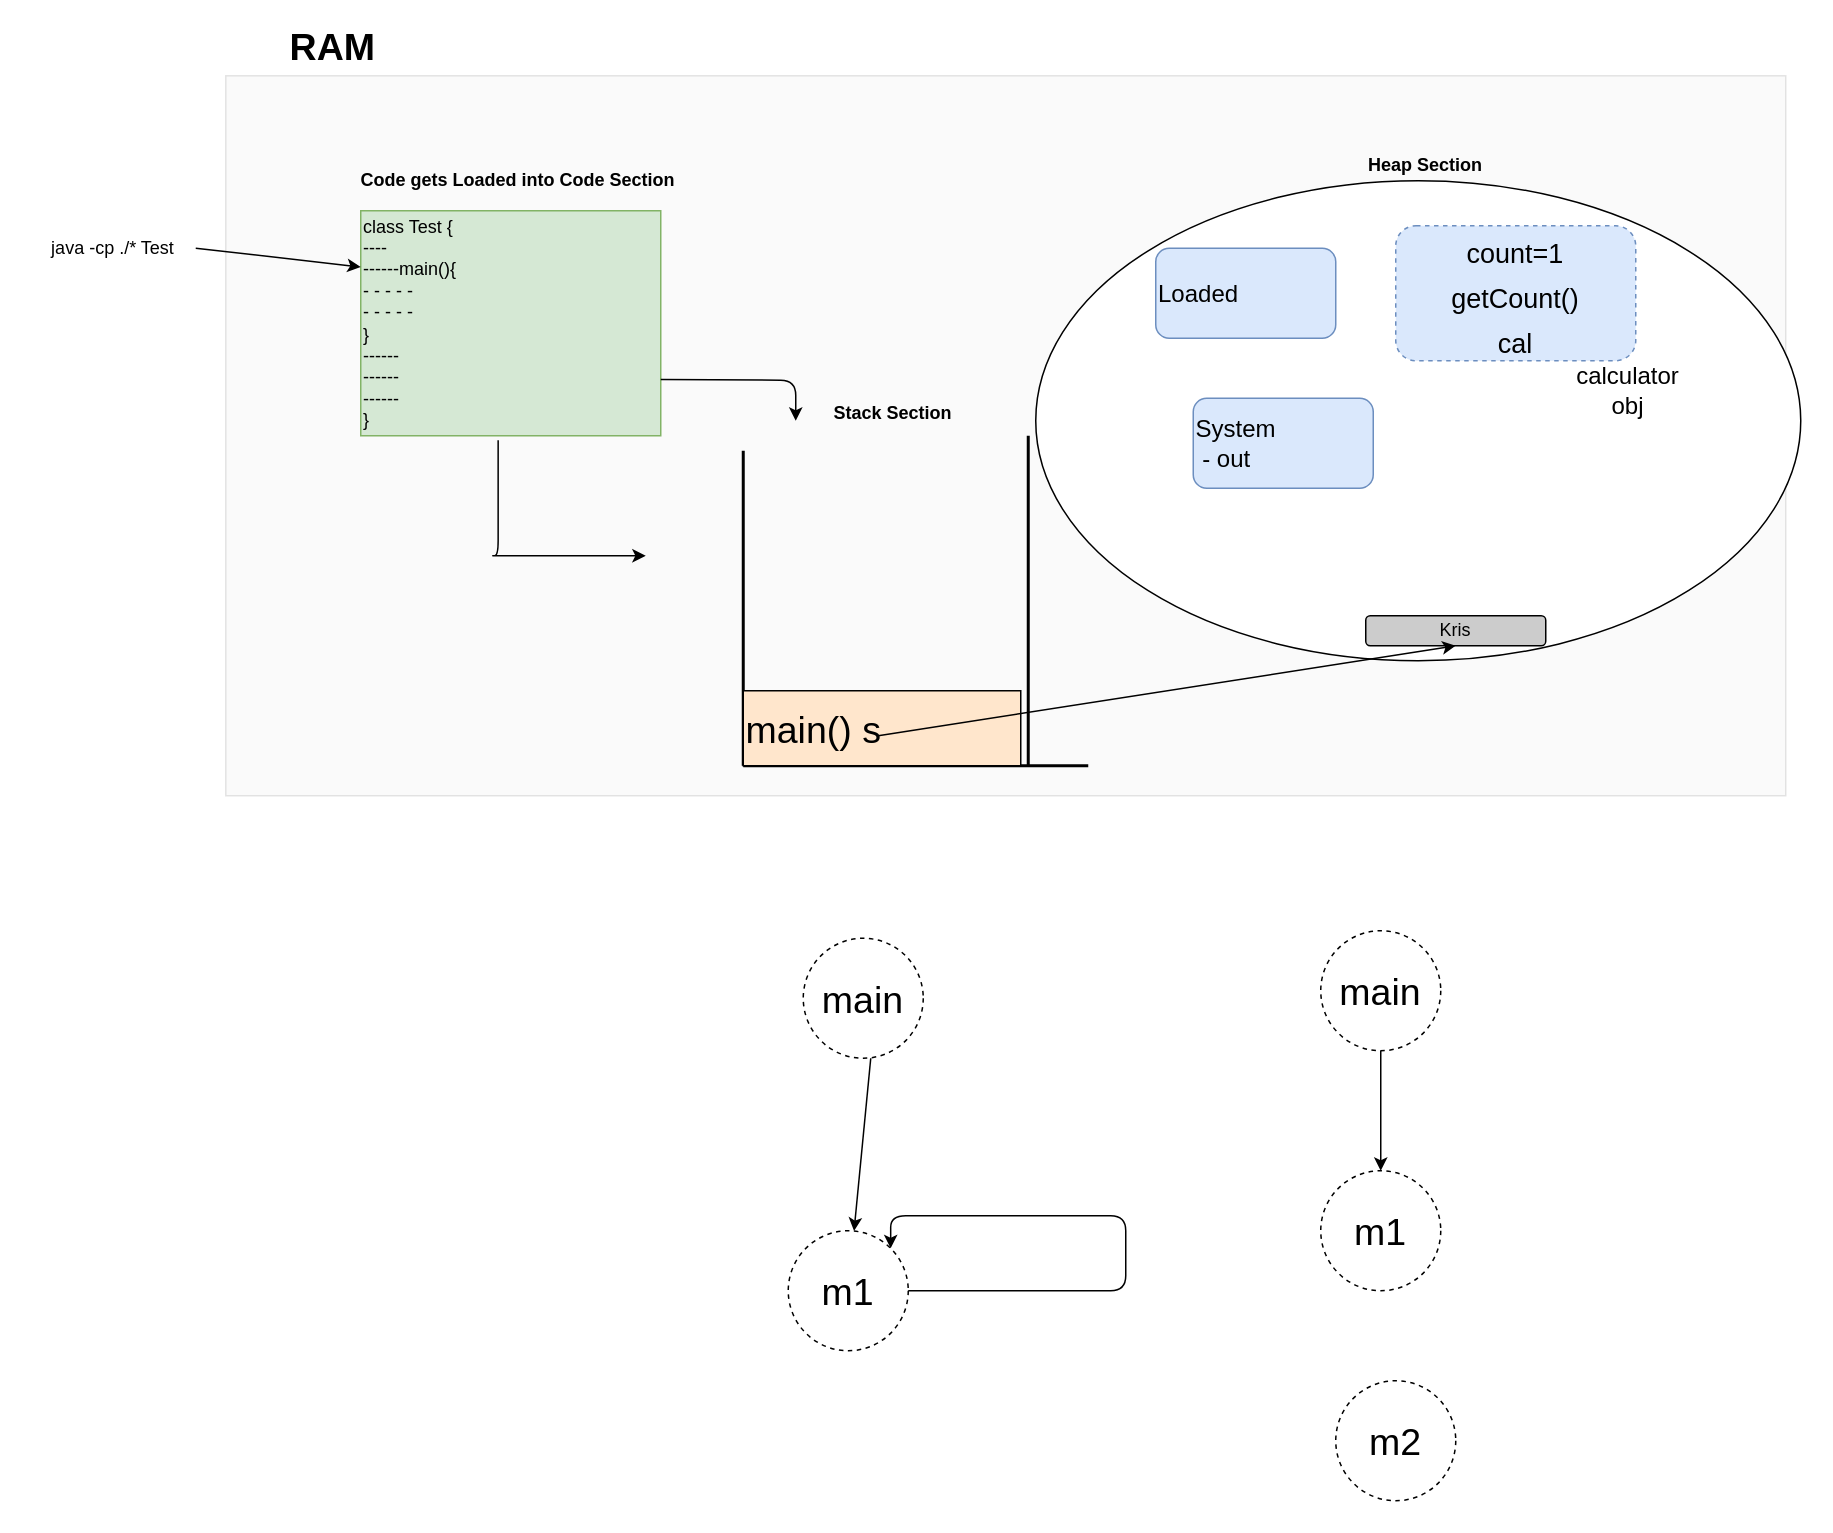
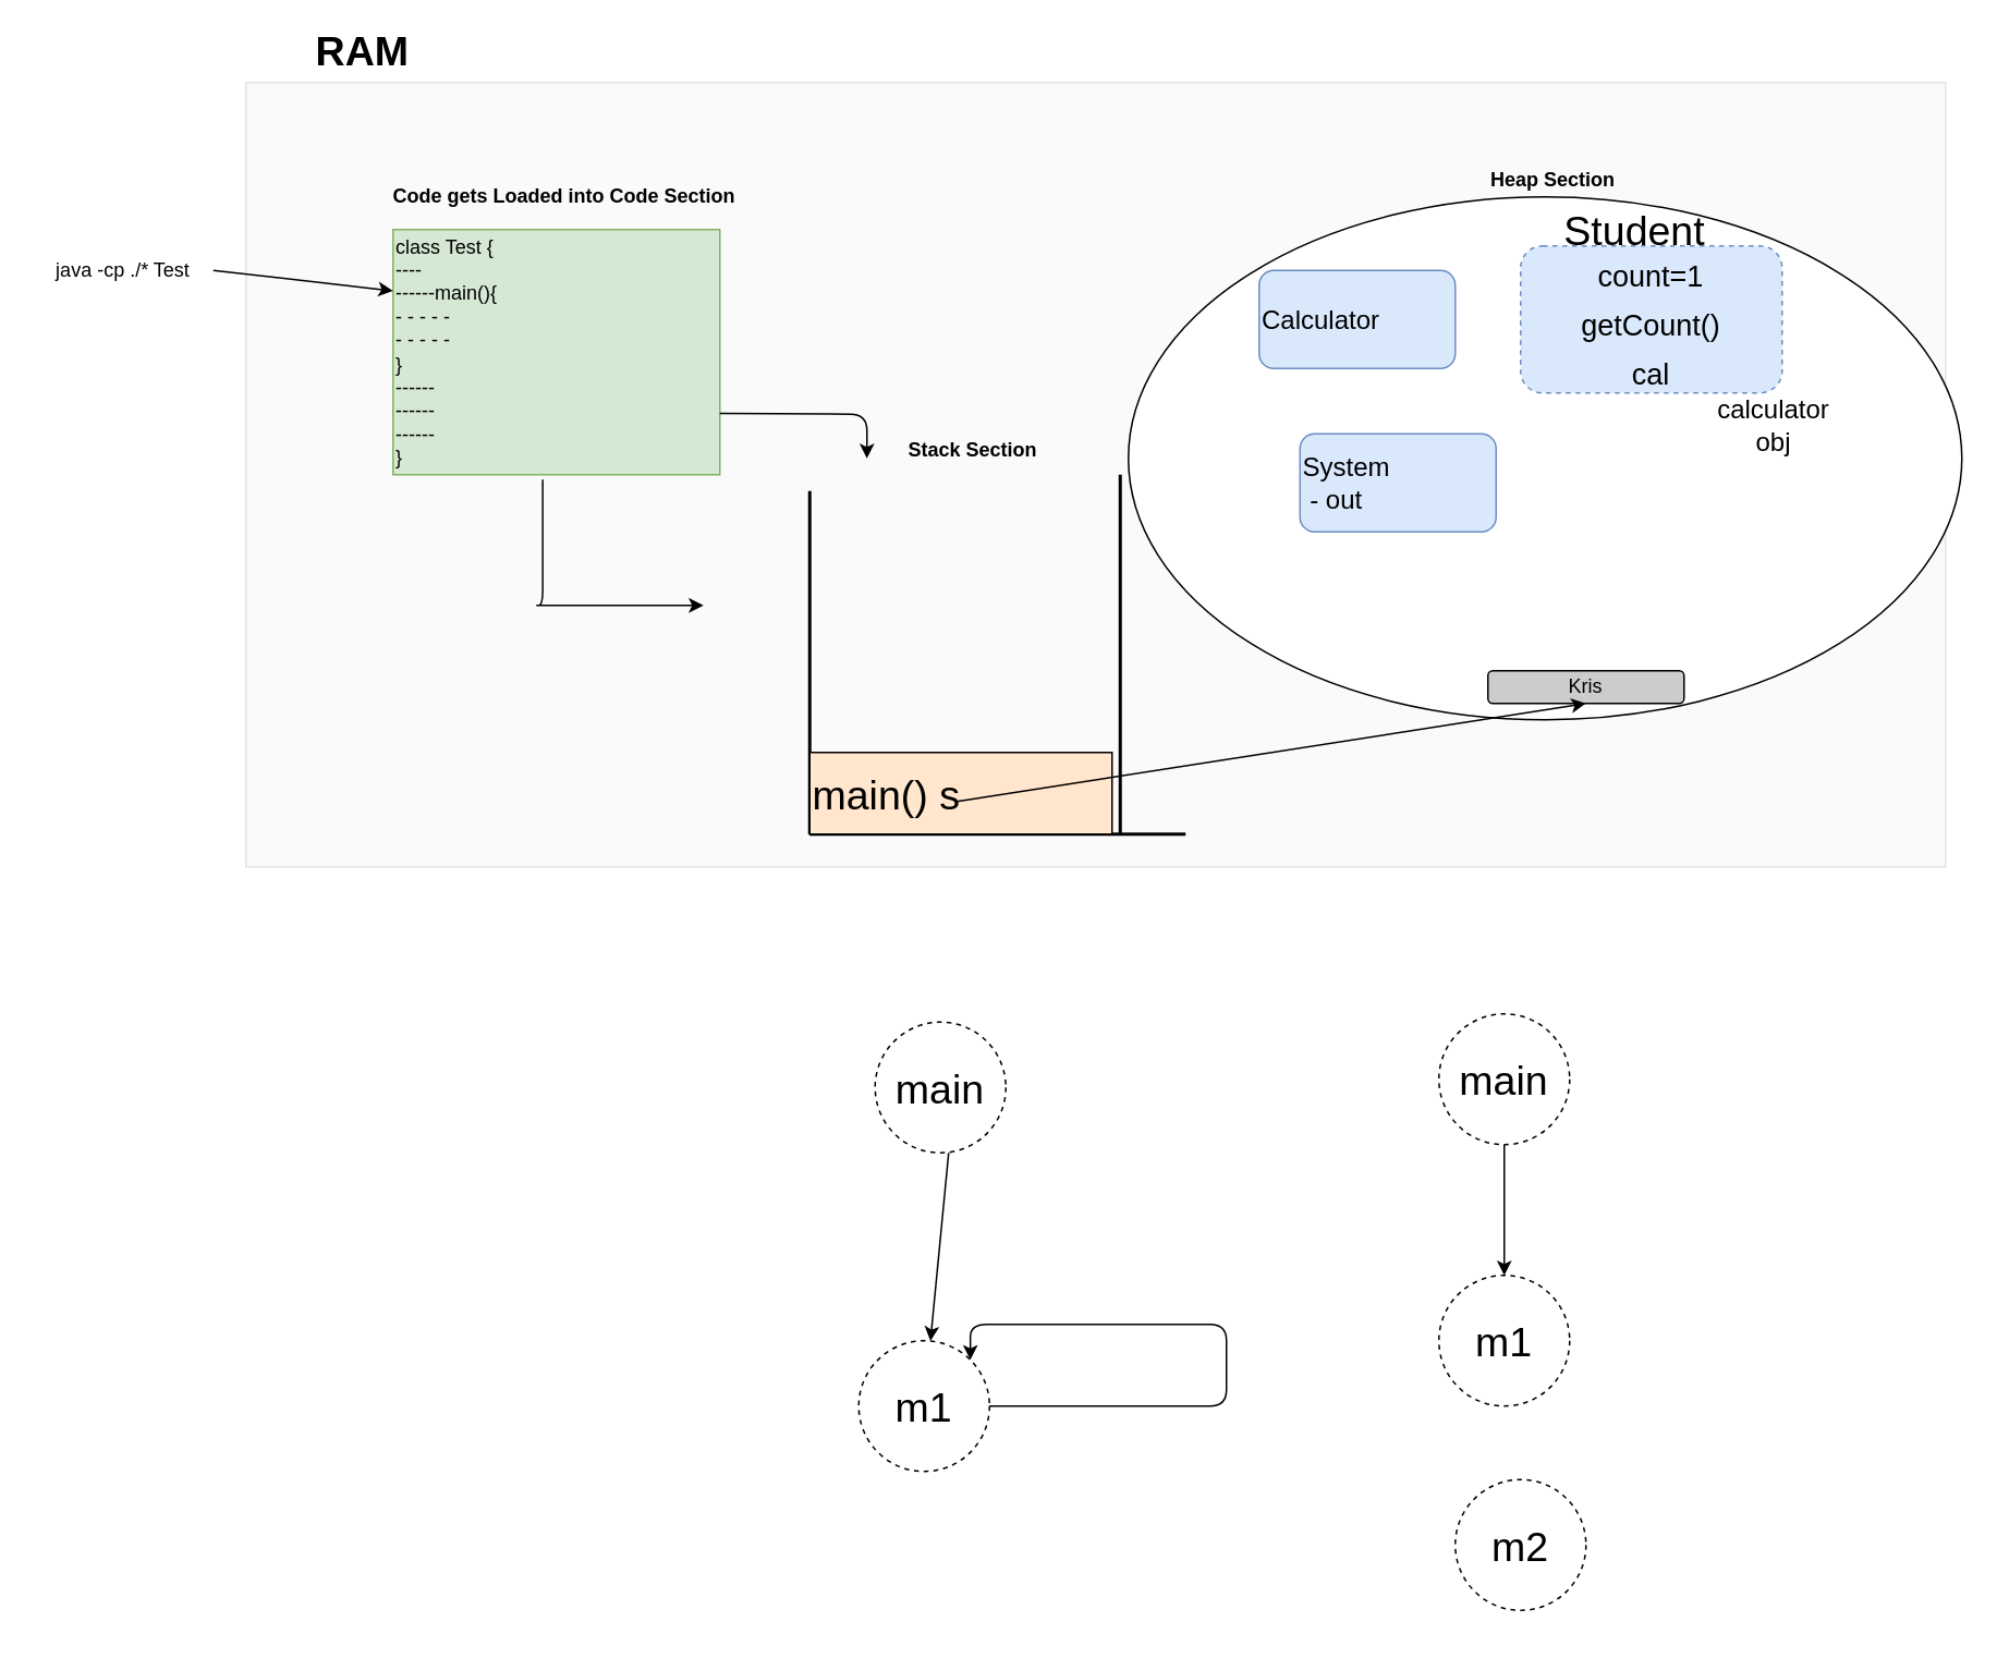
  <mxCell id="0" />
  <mxCell id="1" parent="0" />
  <mxCell id="2" value="" style="rounded=0;whiteSpace=wrap;html=1;opacity=10;fillColor=#CCCCCC;" parent="1" vertex="1"><mxGeometry x="150" width="1040" height="480" as="geometry" y="50" /></mxCell>
  <mxCell id="3" value="java -cp ./* Test" style="text;html=1;strokeColor=none;fillColor=none;align=center;verticalAlign=middle;whiteSpace=wrap;rounded=0;" parent="1" vertex="1"><mxGeometry x="20" y="150" width="110" height="30" as="geometry" /></mxCell>
  <mxCell id="4" value="class Test {&lt;br&gt;----&lt;br&gt;------main(){&lt;br&gt;- - - - -&amp;nbsp;&lt;br&gt;- - - - -&lt;br&gt;}&lt;br&gt;------&lt;br&gt;------&lt;br&gt;------&lt;br&gt;}" style="rounded=0;whiteSpace=wrap;html=1;align=left;fillColor=#d5e8d4;strokeColor=#82b366;" parent="1" vertex="1"><mxGeometry x="240" y="140" width="200" height="150" as="geometry" /></mxCell>
  <mxCell id="5" value="" style="endArrow=classic;html=1;exitX=1;exitY=0.5;exitDx=0;exitDy=0;entryX=0;entryY=0.25;entryDx=0;entryDy=0;" parent="1" source="3" target="4" edge="1"><mxGeometry width="50" height="50" relative="1" as="geometry"><mxPoint x="380" y="280" as="sourcePoint" /><mxPoint x="430" y="230" as="targetPoint" /></mxGeometry></mxCell>
  <mxCell id="6" value="Code gets Loaded into Code Section" style="text;html=1;strokeColor=none;fillColor=none;align=center;verticalAlign=middle;whiteSpace=wrap;rounded=0;fontStyle=1" parent="1" vertex="1"><mxGeometry x="230" y="110" width="230" height="20" as="geometry" /></mxCell>
  <mxCell id="7" value="" style="edgeStyle=segmentEdgeStyle;endArrow=classic;html=1;exitX=0.458;exitY=1.02;exitDx=0;exitDy=0;exitPerimeter=0;" parent="1" source="4" edge="1"><mxGeometry width="50" height="50" relative="1" as="geometry"><mxPoint x="380" y="340" as="sourcePoint" /><mxPoint x="430" y="370" as="targetPoint" /><Array as="points"><mxPoint x="327" y="370" /><mxPoint x="430" y="370" /></Array></mxGeometry></mxCell>
  <mxCell id="8" value="" style="line;strokeWidth=2;direction=south;html=1;align=left;" parent="1" vertex="1"><mxGeometry x="490" y="300" width="10" height="210" as="geometry" /></mxCell>
  <mxCell id="9" value="" style="line;strokeWidth=2;direction=south;html=1;align=left;" parent="1" vertex="1"><mxGeometry x="680" y="290" width="10" height="220" as="geometry" /></mxCell>
  <mxCell id="10" value="" style="line;strokeWidth=2;direction=south;html=1;align=left;rotation=90;" parent="1" vertex="1"><mxGeometry x="605" y="395" width="10" height="230" as="geometry" /></mxCell>
  <mxCell id="11" value="" style="ellipse;whiteSpace=wrap;html=1;align=left;" parent="1" vertex="1"><mxGeometry x="690" y="120" width="510" height="320" as="geometry" /></mxCell>
  <mxCell id="12" value="Stack Section" style="text;html=1;strokeColor=none;fillColor=none;align=center;verticalAlign=middle;whiteSpace=wrap;rounded=0;fontStyle=1" parent="1" vertex="1"><mxGeometry x="480" y="265" width="230" height="20" as="geometry" /></mxCell>
  <mxCell id="13" value="Heap Section" style="text;html=1;strokeColor=none;fillColor=none;align=center;verticalAlign=middle;whiteSpace=wrap;rounded=0;fontStyle=1" parent="1" vertex="1"><mxGeometry x="835" y="100" width="230" height="20" as="geometry" /></mxCell>
  <mxCell id="14" value="" style="edgeStyle=elbowEdgeStyle;elbow=vertical;endArrow=classic;html=1;exitX=1;exitY=0.75;exitDx=0;exitDy=0;" parent="1" source="4" edge="1"><mxGeometry width="50" height="50" relative="1" as="geometry"><mxPoint x="640" y="370" as="sourcePoint" /><mxPoint x="530" y="280" as="targetPoint" /><Array as="points"><mxPoint x="530" y="253" /></Array></mxGeometry></mxCell>
  <mxCell id="15" value="RAM&amp;nbsp;" style="text;html=1;strokeColor=none;fillColor=none;align=center;verticalAlign=middle;whiteSpace=wrap;rounded=0;opacity=10;fontStyle=1;fontSize=25;" parent="1" vertex="1"><mxGeometry x="190" y="20" width="70" height="20" as="geometry" /></mxCell>
  <mxCell id="16" value="main() s" style="rounded=0;whiteSpace=wrap;html=1;fontSize=25;fillColor=#ffe6cc;align=left;" parent="1" vertex="1"><mxGeometry x="495" y="460" width="185" height="50" as="geometry" /></mxCell>
  <mxCell id="17" value="&lt;font style=&quot;font-size: 18px&quot;&gt;count=1&lt;br&gt;getCount()&lt;br&gt;cal&lt;br&gt;&lt;/font&gt;" style="rounded=1;whiteSpace=wrap;html=1;fillColor=#dae8fc;fontSize=25;dashed=1;strokeColor=#6c8ebf;" parent="1" vertex="1"><mxGeometry x="930" y="150" width="160" height="90" as="geometry" /></mxCell>
+ <mxCell id="18" value="Student" style="text;html=1;strokeColor=none;fillColor=none;align=center;verticalAlign=middle;whiteSpace=wrap;rounded=0;dashed=1;fontSize=25;" parent="1" vertex="1"><mxGeometry x="960" y="130" width="80" height="20" as="geometry" /></mxCell>
  <mxCell id="19" value="main" style="ellipse;whiteSpace=wrap;html=1;aspect=fixed;dashed=1;strokeColor=#000000;fillColor=#FFFFFF;fontSize=25;" parent="1" vertex="1"><mxGeometry x="535" y="625" width="80" height="80" as="geometry" /></mxCell>
  <mxCell id="20" value="m1" style="ellipse;whiteSpace=wrap;html=1;aspect=fixed;dashed=1;strokeColor=#000000;fillColor=#FFFFFF;fontSize=25;" parent="1" vertex="1"><mxGeometry x="525" y="820" width="80" height="80" as="geometry" /></mxCell>
  <mxCell id="21" value="" style="endArrow=classic;html=1;fontSize=25;" parent="1" target="20" edge="1"><mxGeometry width="50" height="50" relative="1" as="geometry"><mxPoint x="580" y="705" as="sourcePoint" /><mxPoint x="630" y="655" as="targetPoint" /></mxGeometry></mxCell>
  <mxCell id="22" value="" style="edgeStyle=segmentEdgeStyle;endArrow=classic;html=1;fontSize=25;entryX=1;entryY=0;entryDx=0;entryDy=0;" parent="1" target="20" edge="1"><mxGeometry width="50" height="50" relative="1" as="geometry"><mxPoint x="605" y="860" as="sourcePoint" /><mxPoint x="655" y="810" as="targetPoint" /><Array as="points"><mxPoint x="750" y="860" /><mxPoint x="750" y="810" /><mxPoint x="594" y="810" /></Array></mxGeometry></mxCell>
  <mxCell id="23" value="main" style="ellipse;whiteSpace=wrap;html=1;aspect=fixed;dashed=1;strokeColor=#000000;fillColor=#FFFFFF;fontSize=25;" parent="1" vertex="1"><mxGeometry x="880" y="620" width="80" height="80" as="geometry" /></mxCell>
  <mxCell id="24" value="m1" style="ellipse;whiteSpace=wrap;html=1;aspect=fixed;dashed=1;strokeColor=#000000;fillColor=#FFFFFF;fontSize=25;" parent="1" vertex="1"><mxGeometry x="880" y="780" width="80" height="80" as="geometry" /></mxCell>
- <mxCell id="25" value="m2" style="ellipse;whiteSpace=wrap;html=1;aspect=fixed;dashed=1;strokeColor=#000000;fillColor=#FFFFFF;fontSize=25;" parent="1" vertex="1"><mxGeometry x="890" y="920" width="80" height="80" as="geometry" /></mxCell>
+ <mxCell id="25" value="m2" style="ellipse;whiteSpace=wrap;html=1;aspect=fixed;dashed=1;strokeColor=#000000;fillColor=#FFFFFF;fontSize=25;" parent="1" vertex="1"><mxGeometry x="890" y="905" width="80" height="80" as="geometry" /></mxCell>
  <mxCell id="26" value="" style="endArrow=classic;html=1;fontSize=25;entryX=0.5;entryY=0;entryDx=0;entryDy=0;exitX=0.5;exitY=1;exitDx=0;exitDy=0;" parent="1" source="23" target="24" edge="1"><mxGeometry width="50" height="50" relative="1" as="geometry"><mxPoint x="630" y="810" as="sourcePoint" /><mxPoint x="680" y="760" as="targetPoint" /></mxGeometry></mxCell>
  <mxCell id="27" value="calculator obj" style="text;html=1;strokeColor=none;fillColor=none;align=center;verticalAlign=middle;whiteSpace=wrap;rounded=0;fontSize=16;" parent="1" vertex="1"><mxGeometry x="1065" y="250" width="40" height="20" as="geometry" /></mxCell>
- <mxCell id="28" value="Loaded" style="rounded=1;whiteSpace=wrap;html=1;fontSize=16;align=left;fillColor=#dae8fc;strokeColor=#6c8ebf;" parent="1" vertex="1"><mxGeometry x="770" y="165" width="120" height="60" as="geometry" /></mxCell>
+ <mxCell id="28" value="Calculator" style="rounded=1;whiteSpace=wrap;html=1;fontSize=16;align=left;fillColor=#dae8fc;strokeColor=#6c8ebf;" parent="1" vertex="1"><mxGeometry x="770" y="165" width="120" height="60" as="geometry" /></mxCell>
  <mxCell id="29" value="System&lt;br&gt;&amp;nbsp;- out" style="rounded=1;whiteSpace=wrap;html=1;fontSize=16;align=left;fillColor=#dae8fc;strokeColor=#6c8ebf;" parent="1" vertex="1"><mxGeometry x="795" y="265" width="120" height="60" as="geometry" /></mxCell>
  <mxCell id="30" value="Kris" style="rounded=1;whiteSpace=wrap;html=1;fillColor=#cccccc;" vertex="1" parent="1"><mxGeometry x="910" y="410" width="120" height="20" as="geometry" /></mxCell>
  <mxCell id="31" value="" style="endArrow=classic;html=1;entryX=0.5;entryY=1;entryDx=0;entryDy=0;" edge="1" parent="1" target="30"><mxGeometry width="50" height="50" relative="1" as="geometry"><mxPoint x="585" y="490" as="sourcePoint" /><mxPoint x="635" y="440" as="targetPoint" /></mxGeometry></mxCell>
